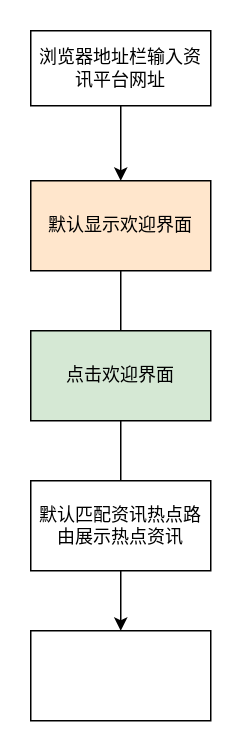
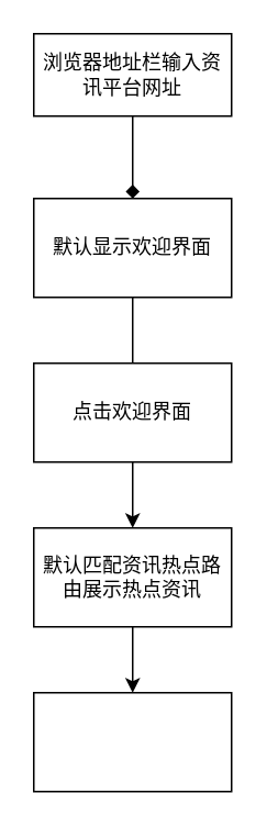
  <mxCell id="0" />
  <mxCell id="1" parent="0" />
- <mxCell id="2" style="edgeStyle=orthogonalEdgeStyle;rounded=0;orthogonalLoop=1;jettySize=auto;html=1;entryX=0.5;entryY=0;entryDx=0;entryDy=0;" edge="1" parent="1" source="3" target="5"><mxGeometry relative="1" as="geometry" /></mxCell>
+ <mxCell id="2" style="edgeStyle=orthogonalEdgeStyle;rounded=0;orthogonalLoop=1;jettySize=auto;html=1;entryX=0.5;entryY=0;entryDx=0;entryDy=0;endArrow=diamond;" edge="1" parent="1" source="3" target="5"><mxGeometry relative="1" as="geometry" /></mxCell>
  <mxCell id="3" value="浏览器地址栏输入资讯平台网址" style="rounded=0;whiteSpace=wrap;html=1;" vertex="1" parent="1"><mxGeometry x="20" y="20" width="120" height="50" as="geometry" /></mxCell>
  <mxCell id="4" style="edgeStyle=orthogonalEdgeStyle;rounded=0;orthogonalLoop=1;jettySize=auto;html=1;entryX=0.5;entryY=0;entryDx=0;entryDy=0;endArrow=none;" edge="1" parent="1" source="5" target="7"><mxGeometry relative="1" as="geometry" /></mxCell>
- <mxCell id="5" value="默认显示欢迎界面" style="rounded=0;whiteSpace=wrap;html=1;fillColor=#ffe6cc;" vertex="1" parent="1"><mxGeometry x="20" y="120" width="120" height="60" as="geometry" /></mxCell>
- <mxCell id="6" style="edgeStyle=orthogonalEdgeStyle;rounded=0;orthogonalLoop=1;jettySize=auto;html=1;entryX=0.5;entryY=0;entryDx=0;entryDy=0;endArrow=none;" edge="1" parent="1" source="7" target="9"><mxGeometry relative="1" as="geometry" /></mxCell>
- <mxCell id="7" value="点击欢迎界面" style="rounded=0;whiteSpace=wrap;html=1;fillColor=#d5e8d4;" vertex="1" parent="1"><mxGeometry x="20" y="220" width="120" height="60" as="geometry" /></mxCell>
+ <mxCell id="5" value="默认显示欢迎界面" style="rounded=0;whiteSpace=wrap;html=1;" vertex="1" parent="1"><mxGeometry x="20" y="120" width="120" height="60" as="geometry" /></mxCell>
+ <mxCell id="6" style="edgeStyle=orthogonalEdgeStyle;rounded=0;orthogonalLoop=1;jettySize=auto;html=1;entryX=0.5;entryY=0;entryDx=0;entryDy=0;" edge="1" parent="1" source="7" target="9"><mxGeometry relative="1" as="geometry" /></mxCell>
+ <mxCell id="7" value="点击欢迎界面" style="rounded=0;whiteSpace=wrap;html=1;" vertex="1" parent="1"><mxGeometry x="20" y="220" width="120" height="60" as="geometry" /></mxCell>
  <mxCell id="8" style="edgeStyle=orthogonalEdgeStyle;rounded=0;orthogonalLoop=1;jettySize=auto;html=1;entryX=0.5;entryY=0;entryDx=0;entryDy=0;" edge="1" parent="1" source="9" target="10"><mxGeometry relative="1" as="geometry" /></mxCell>
  <mxCell id="9" value="默认匹配资讯热点路由展示热点资讯" style="rounded=0;whiteSpace=wrap;html=1;" vertex="1" parent="1"><mxGeometry x="20" y="320" width="120" height="60" as="geometry" /></mxCell>
  <mxCell id="10" value="" style="rounded=0;whiteSpace=wrap;html=1;" vertex="1" parent="1"><mxGeometry x="20" y="420" width="120" height="60" as="geometry" /></mxCell>
